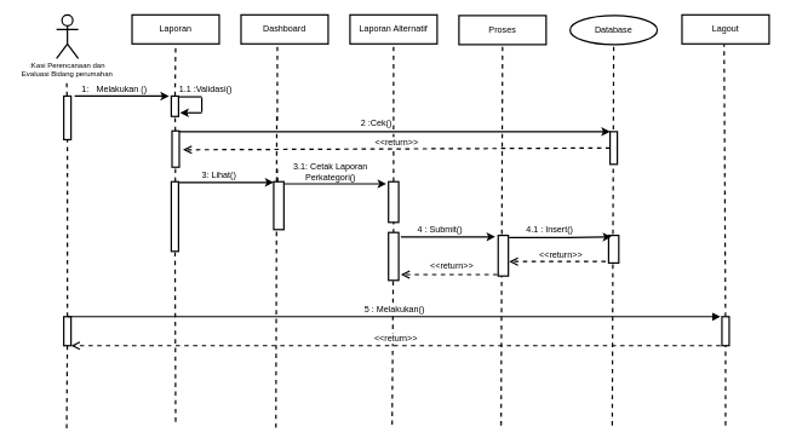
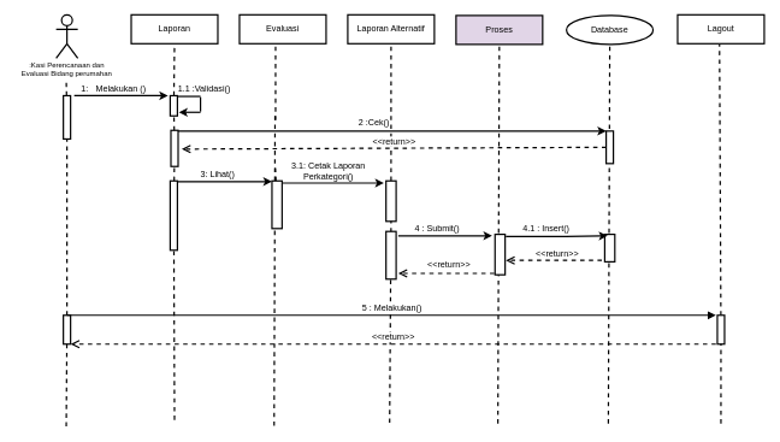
  <mxCell id="0" />
  <mxCell id="1" parent="0" />
  <mxCell id="2" value="&lt;br&gt;&lt;br&gt;&lt;br&gt;&lt;br&gt;&lt;br&gt;" style="shape=umlActor;verticalLabelPosition=bottom;verticalAlign=top;html=1;outlineConnect=0;strokeWidth=2;" parent="1" vertex="1"><mxGeometry x="77" y="20" width="30" height="60" as="geometry" /></mxCell>
  <mxCell id="3" value="Laporan" style="rounded=0;whiteSpace=wrap;html=1;strokeWidth=2;" parent="1" vertex="1"><mxGeometry x="181" y="20" width="120" height="40" as="geometry" /></mxCell>
- <mxCell id="4" value="Dashboard" style="rounded=0;whiteSpace=wrap;html=1;strokeWidth=2;" parent="1" vertex="1"><mxGeometry x="331" y="20" width="120" height="40" as="geometry" /></mxCell>
+ <mxCell id="4" value="Evaluasi" style="rounded=0;whiteSpace=wrap;html=1;strokeWidth=2;" parent="1" vertex="1"><mxGeometry x="331" y="20" width="120" height="40" as="geometry" /></mxCell>
  <mxCell id="5" value="Laporan Alternatif" style="rounded=0;whiteSpace=wrap;html=1;strokeWidth=2;" parent="1" vertex="1"><mxGeometry x="481" y="20" width="120" height="40" as="geometry" /></mxCell>
  <mxCell id="6" value="Lagout" style="rounded=0;whiteSpace=wrap;html=1;strokeWidth=2;" parent="1" vertex="1"><mxGeometry x="938" y="20" width="120" height="40" as="geometry" /></mxCell>
  <mxCell id="7" value="" style="endArrow=none;dashed=1;html=1;rounded=0;startArrow=none;strokeWidth=2;" parent="1" source="8" edge="1"><mxGeometry width="50" height="50" relative="1" as="geometry"><mxPoint x="91" y="440" as="sourcePoint" /><mxPoint x="91" y="110" as="targetPoint" /></mxGeometry></mxCell>
  <mxCell id="8" value="" style="rounded=0;whiteSpace=wrap;html=1;strokeWidth=2;" parent="1" vertex="1"><mxGeometry x="87" y="132" width="10" height="60" as="geometry" /></mxCell>
  <mxCell id="9" value="" style="endArrow=none;dashed=1;html=1;rounded=0;strokeWidth=2;startArrow=none;" parent="1" source="57" target="8" edge="1"><mxGeometry width="50" height="50" relative="1" as="geometry"><mxPoint x="91" y="590" as="sourcePoint" /><mxPoint x="91" y="110" as="targetPoint" /></mxGeometry></mxCell>
  <mxCell id="10" value="" style="endArrow=none;dashed=1;html=1;rounded=0;startArrow=none;entryX=0.5;entryY=1;entryDx=0;entryDy=0;strokeWidth=2;" parent="1" source="11" target="3" edge="1"><mxGeometry width="50" height="50" relative="1" as="geometry"><mxPoint x="239" y="440" as="sourcePoint" /><mxPoint x="239" y="110" as="targetPoint" /></mxGeometry></mxCell>
  <mxCell id="11" value="" style="rounded=0;whiteSpace=wrap;html=1;strokeWidth=2;" parent="1" vertex="1"><mxGeometry x="235" y="132" width="10" height="28" as="geometry" /></mxCell>
  <mxCell id="12" value="" style="endArrow=none;dashed=1;html=1;rounded=0;startArrow=none;strokeWidth=2;" parent="1" source="16" target="11" edge="1"><mxGeometry width="50" height="50" relative="1" as="geometry"><mxPoint x="239" y="440" as="sourcePoint" /><mxPoint x="239" y="110" as="targetPoint" /></mxGeometry></mxCell>
  <mxCell id="13" value="" style="endArrow=classic;html=1;rounded=0;strokeWidth=2;" parent="1" edge="1"><mxGeometry width="50" height="50" relative="1" as="geometry"><mxPoint x="102" y="132" as="sourcePoint" /><mxPoint x="232" y="132" as="targetPoint" /></mxGeometry></mxCell>
  <mxCell id="14" value="1:" style="text;html=1;strokeColor=none;fillColor=none;align=center;verticalAlign=middle;whiteSpace=wrap;rounded=0;strokeWidth=2;" parent="1" vertex="1"><mxGeometry x="87" y="114" width="60" height="18" as="geometry" /></mxCell>
  <mxCell id="15" value="Melakukan ()" style="text;html=1;strokeColor=none;fillColor=none;align=center;verticalAlign=middle;whiteSpace=wrap;rounded=0;strokeWidth=2;" parent="1" vertex="1"><mxGeometry x="122" y="112" width="90" height="20" as="geometry" /></mxCell>
  <mxCell id="16" value="" style="rounded=0;whiteSpace=wrap;html=1;strokeWidth=2;" parent="1" vertex="1"><mxGeometry x="236" y="180" width="10" height="50" as="geometry" /></mxCell>
  <mxCell id="17" value="" style="endArrow=none;dashed=1;html=1;rounded=0;startArrow=none;strokeWidth=2;" parent="1" source="18" target="16" edge="1"><mxGeometry width="50" height="50" relative="1" as="geometry"><mxPoint x="239" y="440" as="sourcePoint" /><mxPoint x="239.952" y="160" as="targetPoint" /></mxGeometry></mxCell>
  <mxCell id="18" value="" style="rounded=0;whiteSpace=wrap;html=1;strokeWidth=2;" parent="1" vertex="1"><mxGeometry x="235" y="250" width="10" height="96" as="geometry" /></mxCell>
  <mxCell id="19" value="" style="endArrow=none;dashed=1;html=1;rounded=0;strokeWidth=2;" parent="1" target="18" edge="1"><mxGeometry width="50" height="50" relative="1" as="geometry"><mxPoint x="241" y="581" as="sourcePoint" /><mxPoint x="240.787" y="230" as="targetPoint" /></mxGeometry></mxCell>
  <mxCell id="20" value="" style="endArrow=none;dashed=1;html=1;rounded=0;startArrow=none;entryX=0.5;entryY=1;entryDx=0;entryDy=0;strokeWidth=2;" parent="1" edge="1"><mxGeometry width="50" height="50" relative="1" as="geometry"><mxPoint x="381" y="166" as="sourcePoint" /><mxPoint x="381" y="60" as="targetPoint" /></mxGeometry></mxCell>
  <mxCell id="21" value="" style="endArrow=none;dashed=1;html=1;rounded=0;startArrow=none;exitX=0.5;exitY=0;exitDx=0;exitDy=0;strokeWidth=2;" parent="1" edge="1"><mxGeometry width="50" height="50" relative="1" as="geometry"><mxPoint x="380" y="250" as="sourcePoint" /><mxPoint x="380.237" y="160" as="targetPoint" /></mxGeometry></mxCell>
  <mxCell id="22" value="" style="endArrow=none;dashed=1;html=1;rounded=0;startArrow=none;strokeWidth=2;" parent="1" source="43" edge="1"><mxGeometry width="50" height="50" relative="1" as="geometry"><mxPoint x="381" y="306" as="sourcePoint" /><mxPoint x="380.643" y="230" as="targetPoint" /></mxGeometry></mxCell>
  <mxCell id="23" value="" style="endArrow=none;dashed=1;html=1;rounded=0;strokeWidth=2;" parent="1" edge="1"><mxGeometry width="50" height="50" relative="1" as="geometry"><mxPoint x="379" y="589" as="sourcePoint" /><mxPoint x="379.92" y="300" as="targetPoint" /></mxGeometry></mxCell>
  <mxCell id="24" value="" style="endArrow=classic;html=1;rounded=0;exitX=1;exitY=0;exitDx=0;exitDy=0;entryX=0;entryY=0;entryDx=0;entryDy=0;strokeWidth=2;" parent="1" target="39" edge="1"><mxGeometry width="50" height="50" relative="1" as="geometry"><mxPoint x="246" y="181" as="sourcePoint" /><mxPoint x="536" y="180" as="targetPoint" /></mxGeometry></mxCell>
  <mxCell id="25" value="&lt;span style=&quot;&quot;&gt;1.1 :Validasi()&lt;/span&gt;" style="text;html=1;strokeColor=none;fillColor=none;align=center;verticalAlign=middle;whiteSpace=wrap;rounded=0;strokeWidth=2;" parent="1" vertex="1"><mxGeometry x="245" y="114" width="75" height="18" as="geometry" /></mxCell>
  <mxCell id="26" value="" style="endArrow=none;dashed=1;html=1;rounded=0;entryX=0.5;entryY=1;entryDx=0;entryDy=0;strokeWidth=2;startArrow=none;" parent="1" source="44" target="5" edge="1"><mxGeometry width="50" height="50" relative="1" as="geometry"><mxPoint x="539" y="585" as="sourcePoint" /><mxPoint x="539.93" y="187" as="targetPoint" /></mxGeometry></mxCell>
  <mxCell id="27" value="" style="endArrow=none;dashed=1;html=1;rounded=0;entryX=0.5;entryY=1;entryDx=0;entryDy=0;startArrow=none;strokeWidth=2;" parent="1" source="28" edge="1"><mxGeometry width="50" height="50" relative="1" as="geometry"><mxPoint x="994" y="586" as="sourcePoint" /><mxPoint x="996" y="61" as="targetPoint" /></mxGeometry></mxCell>
  <mxCell id="28" value="" style="rounded=0;whiteSpace=wrap;html=1;strokeWidth=2;fontSize=10;" parent="1" vertex="1"><mxGeometry x="993" y="436" width="10" height="40" as="geometry" /></mxCell>
  <mxCell id="29" value="" style="endArrow=none;dashed=1;html=1;rounded=0;entryX=0.5;entryY=1;entryDx=0;entryDy=0;strokeWidth=2;" parent="1" target="28" edge="1"><mxGeometry width="50" height="50" relative="1" as="geometry"><mxPoint x="998" y="586" as="sourcePoint" /><mxPoint x="996" y="61" as="targetPoint" /></mxGeometry></mxCell>
  <mxCell id="30" value=":Kasi Perencanaan dan Evaluasi Bidang perumahan" style="text;html=1;strokeColor=none;fillColor=none;align=center;verticalAlign=middle;whiteSpace=wrap;rounded=0;strokeWidth=1;fontSize=10;" parent="1" vertex="1"><mxGeometry x="20" y="90" width="144" height="10" as="geometry" /></mxCell>
- <mxCell id="31" value="Proses" style="rounded=0;whiteSpace=wrap;html=1;strokeWidth=2;" parent="1" vertex="1"><mxGeometry x="631" y="21" width="120" height="40" as="geometry" /></mxCell>
+ <mxCell id="31" value="Proses" style="rounded=0;whiteSpace=wrap;html=1;strokeWidth=2;fillColor=#e1d5e7;" parent="1" vertex="1"><mxGeometry x="631" y="21" width="120" height="40" as="geometry" /></mxCell>
  <mxCell id="32" value="" style="endArrow=none;dashed=1;html=1;rounded=0;entryX=0.5;entryY=1;entryDx=0;entryDy=0;strokeWidth=2;" parent="1" target="31" edge="1"><mxGeometry width="50" height="50" relative="1" as="geometry"><mxPoint x="689" y="586" as="sourcePoint" /><mxPoint x="689.93" y="188" as="targetPoint" /></mxGeometry></mxCell>
  <mxCell id="33" value="" style="endArrow=none;html=1;rounded=0;exitX=0.5;exitY=0;exitDx=0;exitDy=0;strokeWidth=2;" parent="1" edge="1"><mxGeometry width="50" height="50" relative="1" as="geometry"><mxPoint x="246" y="133" as="sourcePoint" /><mxPoint x="277" y="133" as="targetPoint" /></mxGeometry></mxCell>
  <mxCell id="34" value="" style="endArrow=none;html=1;rounded=0;strokeWidth=2;" parent="1" edge="1"><mxGeometry width="50" height="50" relative="1" as="geometry"><mxPoint x="277" y="154" as="sourcePoint" /><mxPoint x="277" y="134" as="targetPoint" /></mxGeometry></mxCell>
  <mxCell id="35" value="" style="endArrow=classic;html=1;rounded=0;strokeWidth=2;" parent="1" edge="1"><mxGeometry width="50" height="50" relative="1" as="geometry"><mxPoint x="277" y="155" as="sourcePoint" /><mxPoint x="247" y="155" as="targetPoint" /></mxGeometry></mxCell>
  <mxCell id="36" value="Database" style="ellipse;whiteSpace=wrap;html=1;strokeWidth=2;" parent="1" vertex="1"><mxGeometry x="784" y="21" width="120" height="40" as="geometry" /></mxCell>
  <mxCell id="37" value="" style="endArrow=none;dashed=1;html=1;rounded=0;entryX=0.5;entryY=1;entryDx=0;entryDy=0;strokeWidth=2;" parent="1" target="36" edge="1"><mxGeometry width="50" height="50" relative="1" as="geometry"><mxPoint x="842" y="586" as="sourcePoint" /><mxPoint x="842.93" y="188" as="targetPoint" /></mxGeometry></mxCell>
  <mxCell id="38" value="" style="rounded=0;whiteSpace=wrap;html=1;strokeWidth=2;fontSize=10;" parent="1" vertex="1"><mxGeometry x="837" y="324" width="14" height="38" as="geometry" /></mxCell>
  <mxCell id="39" value="" style="rounded=0;whiteSpace=wrap;html=1;fontSize=12;strokeWidth=2;" parent="1" vertex="1"><mxGeometry x="839" y="181" width="10" height="45" as="geometry" /></mxCell>
  <mxCell id="40" value="2 :Cek()" style="text;html=1;strokeColor=none;fillColor=none;align=center;verticalAlign=middle;whiteSpace=wrap;rounded=0;strokeWidth=2;" parent="1" vertex="1"><mxGeometry x="444" y="160" width="147" height="20" as="geometry" /></mxCell>
  <mxCell id="41" value="&amp;lt;&amp;lt;return&amp;gt;&amp;gt;" style="html=1;verticalAlign=bottom;endArrow=open;dashed=1;endSize=8;rounded=0;fontSize=12;exitX=0;exitY=0.5;exitDx=0;exitDy=0;strokeWidth=2;" parent="1" source="39" edge="1"><mxGeometry relative="1" as="geometry"><mxPoint x="831" y="206" as="sourcePoint" /><mxPoint x="251" y="206" as="targetPoint" /></mxGeometry></mxCell>
  <mxCell id="42" value="" style="endArrow=classic;html=1;rounded=0;strokeWidth=2;" parent="1" edge="1"><mxGeometry width="50" height="50" relative="1" as="geometry"><mxPoint x="246" y="251" as="sourcePoint" /><mxPoint x="376" y="251" as="targetPoint" /></mxGeometry></mxCell>
  <mxCell id="43" value="" style="rounded=0;whiteSpace=wrap;html=1;strokeWidth=2;" parent="1" vertex="1"><mxGeometry x="376" y="250" width="14" height="66" as="geometry" /></mxCell>
  <mxCell id="44" value="" style="rounded=0;whiteSpace=wrap;html=1;strokeWidth=2;fontSize=10;" parent="1" vertex="1"><mxGeometry x="534" y="250" width="14" height="56" as="geometry" /></mxCell>
  <mxCell id="45" value="" style="endArrow=none;dashed=1;html=1;rounded=0;entryX=0.5;entryY=1;entryDx=0;entryDy=0;strokeWidth=2;" parent="1" target="44" edge="1"><mxGeometry width="50" height="50" relative="1" as="geometry"><mxPoint x="539" y="585" as="sourcePoint" /><mxPoint x="541" y="60" as="targetPoint" /></mxGeometry></mxCell>
  <mxCell id="46" value="" style="endArrow=classic;html=1;rounded=0;strokeWidth=2;" parent="1" edge="1"><mxGeometry width="50" height="50" relative="1" as="geometry"><mxPoint x="391" y="253" as="sourcePoint" /><mxPoint x="531" y="253" as="targetPoint" /><Array as="points"><mxPoint x="486" y="253" /></Array></mxGeometry></mxCell>
  <mxCell id="47" value="3: Lihat()" style="text;html=1;strokeColor=none;fillColor=none;align=center;verticalAlign=middle;whiteSpace=wrap;rounded=0;strokeWidth=2;fontSize=12;" parent="1" vertex="1"><mxGeometry x="271" y="226" width="60" height="30" as="geometry" /></mxCell>
  <mxCell id="48" value="3.1: Cetak Laporan Perkategori()" style="text;html=1;strokeColor=none;fillColor=none;align=center;verticalAlign=middle;whiteSpace=wrap;rounded=0;strokeWidth=2;fontSize=12;" parent="1" vertex="1"><mxGeometry x="398" y="226" width="113" height="20" as="geometry" /></mxCell>
  <mxCell id="49" value="" style="rounded=0;whiteSpace=wrap;html=1;strokeWidth=2;fontSize=10;" parent="1" vertex="1"><mxGeometry x="685" y="324" width="14" height="56" as="geometry" /></mxCell>
  <mxCell id="50" value="" style="rounded=0;whiteSpace=wrap;html=1;strokeWidth=2;" parent="1" vertex="1"><mxGeometry x="534" y="320" width="14" height="66" as="geometry" /></mxCell>
  <mxCell id="51" value="" style="endArrow=classic;html=1;rounded=0;strokeWidth=2;" parent="1" edge="1"><mxGeometry width="50" height="50" relative="1" as="geometry"><mxPoint x="551" y="326" as="sourcePoint" /><mxPoint x="681" y="326" as="targetPoint" /><Array as="points"><mxPoint x="634" y="326" /></Array></mxGeometry></mxCell>
  <mxCell id="52" value="4 : Submit()" style="text;html=1;strokeColor=none;fillColor=none;align=center;verticalAlign=middle;whiteSpace=wrap;rounded=0;strokeWidth=2;fontSize=12;" parent="1" vertex="1"><mxGeometry x="560" y="309" width="90" height="14" as="geometry" /></mxCell>
  <mxCell id="53" value="&amp;lt;&amp;lt;return&amp;gt;&amp;gt;" style="html=1;verticalAlign=bottom;endArrow=open;dashed=1;endSize=8;rounded=0;strokeWidth=2;fontSize=12;" parent="1" edge="1"><mxGeometry x="-0.053" y="-2" relative="1" as="geometry"><mxPoint x="684" y="378" as="sourcePoint" /><mxPoint x="551" y="378" as="targetPoint" /><mxPoint as="offset" /></mxGeometry></mxCell>
  <mxCell id="54" value="" style="endArrow=classic;html=1;rounded=0;strokeWidth=2;entryX=0.286;entryY=0.053;entryDx=0;entryDy=0;entryPerimeter=0;" parent="1" target="38" edge="1"><mxGeometry width="50" height="50" relative="1" as="geometry"><mxPoint x="700" y="327" as="sourcePoint" /><mxPoint x="831" y="327" as="targetPoint" /><Array as="points"><mxPoint x="783" y="327" /></Array></mxGeometry></mxCell>
  <mxCell id="55" value="4.1 : Insert()" style="text;html=1;strokeColor=none;fillColor=none;align=center;verticalAlign=middle;whiteSpace=wrap;rounded=0;strokeWidth=2;fontSize=12;" parent="1" vertex="1"><mxGeometry x="711" y="309" width="90" height="14" as="geometry" /></mxCell>
  <mxCell id="56" value="&amp;lt;&amp;lt;return&amp;gt;&amp;gt;" style="html=1;verticalAlign=bottom;endArrow=open;dashed=1;endSize=8;rounded=0;strokeWidth=2;fontSize=12;" parent="1" edge="1"><mxGeometry x="-0.068" relative="1" as="geometry"><mxPoint x="833" y="360" as="sourcePoint" /><mxPoint x="700" y="360" as="targetPoint" /><mxPoint as="offset" /></mxGeometry></mxCell>
  <mxCell id="57" value="" style="rounded=0;whiteSpace=wrap;html=1;strokeWidth=2;fontSize=10;" parent="1" vertex="1"><mxGeometry x="87" y="436" width="10" height="40" as="geometry" /></mxCell>
  <mxCell id="58" value="" style="endArrow=none;dashed=1;html=1;rounded=0;strokeWidth=2;" parent="1" target="57" edge="1"><mxGeometry width="50" height="50" relative="1" as="geometry"><mxPoint x="91" y="590" as="sourcePoint" /><mxPoint x="91.93" y="192" as="targetPoint" /></mxGeometry></mxCell>
  <mxCell id="59" value="5 : Melakukan()" style="html=1;verticalAlign=bottom;endArrow=block;rounded=0;strokeWidth=2;fontSize=12;exitX=0.5;exitY=0;exitDx=0;exitDy=0;" parent="1" source="57" edge="1"><mxGeometry width="80" relative="1" as="geometry"><mxPoint x="101" y="436" as="sourcePoint" /><mxPoint x="991" y="436" as="targetPoint" /></mxGeometry></mxCell>
  <mxCell id="60" value="&amp;lt;&amp;lt;return&amp;gt;&amp;gt;" style="html=1;verticalAlign=bottom;endArrow=open;dashed=1;endSize=8;rounded=0;strokeWidth=2;fontSize=12;" parent="1" edge="1"><mxGeometry relative="1" as="geometry"><mxPoint x="991" y="476" as="sourcePoint" /><mxPoint x="97" y="476" as="targetPoint" /></mxGeometry></mxCell>
